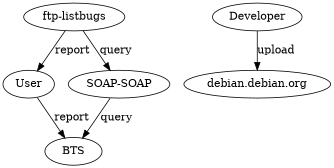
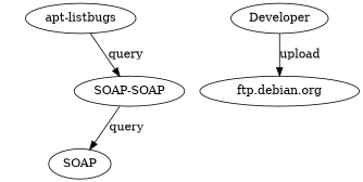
  digraph {
-   User
-   BTS
+   BTS [label=SOAP]
    Developer
-   "ftp.debian.org" [label="debian.debian.org"]
-   "apt-listbugs" [label="ftp-listbugs"]
+   "ftp.debian.org"
+   "apt-listbugs"
    n6 [label="SOAP-SOAP"]
-   User -> BTS [label=report]
    Developer -> "ftp.debian.org" [label=upload]
-   "apt-listbugs" -> User [label=report]
    "apt-listbugs" -> n6 [label=query]
    n6 -> BTS [label=query]
  }
